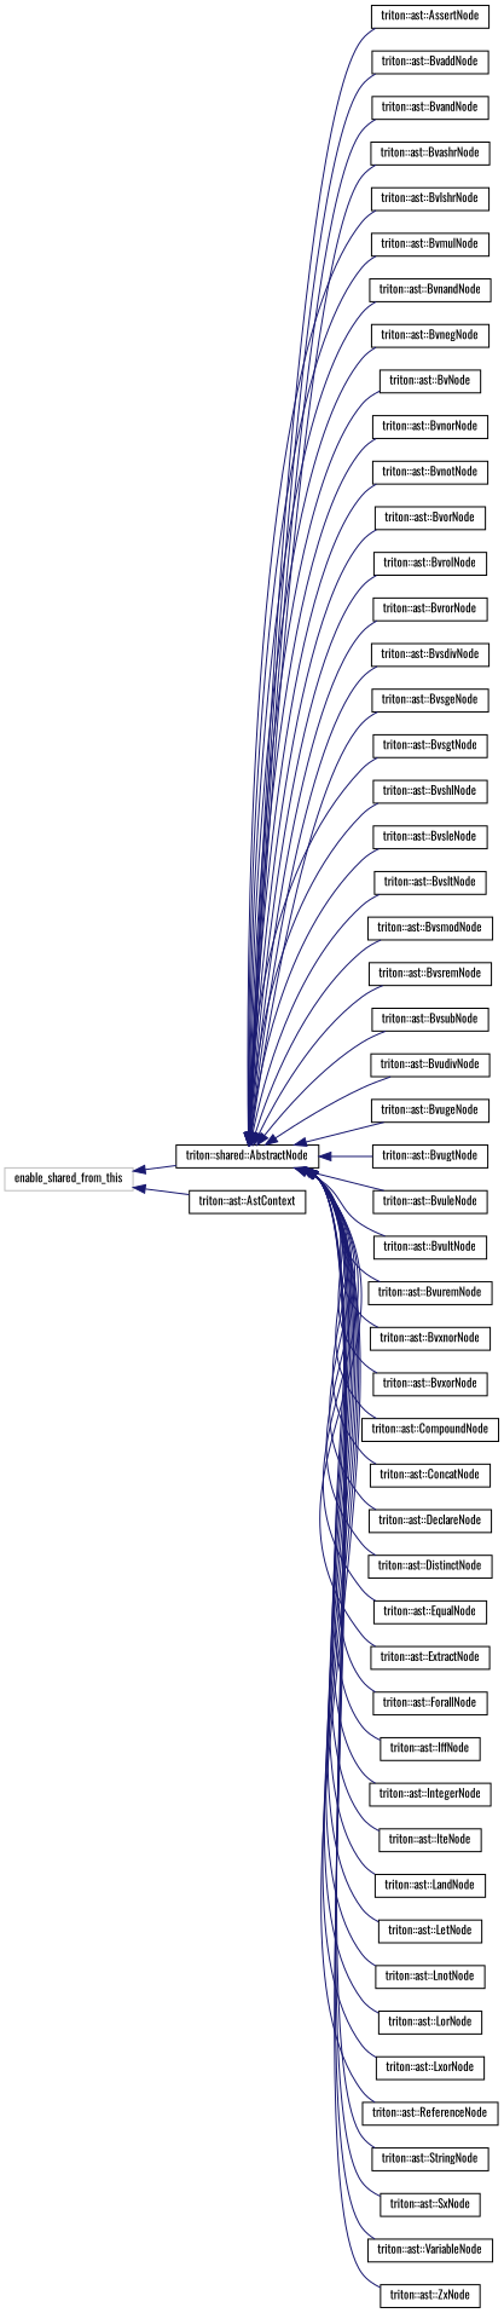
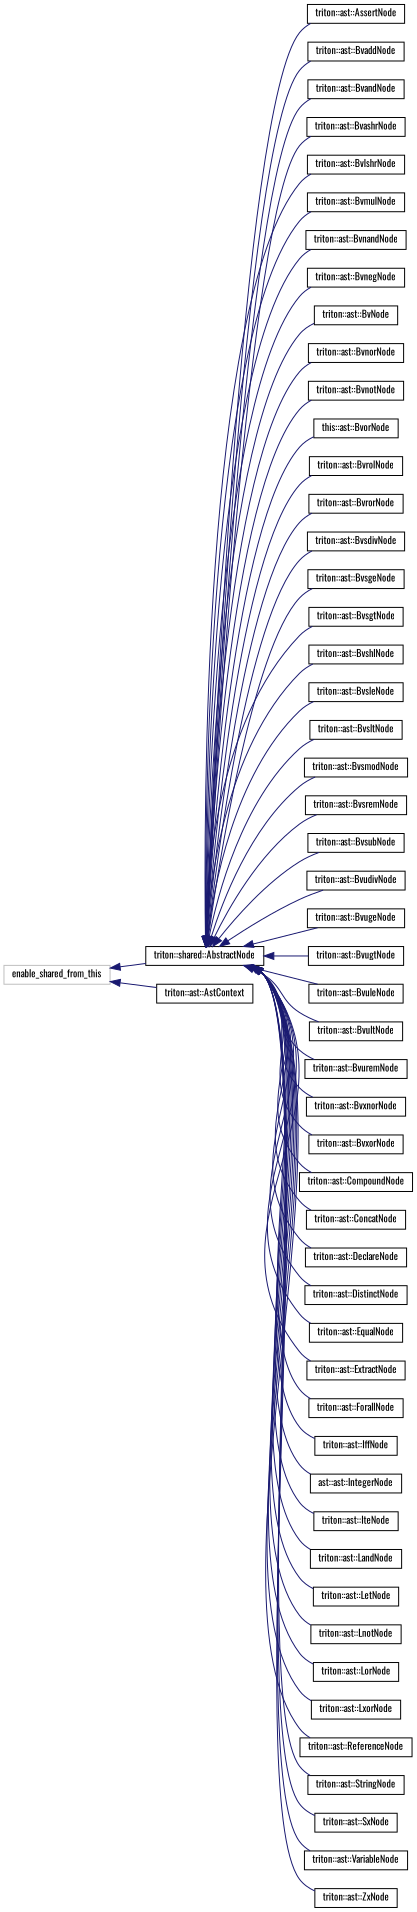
  digraph {
    fontname=Oswald
    rankdir=LR
    node [color=black fillcolor=white fontname=Oswald fontsize=10 shape=record style=filled]
    edge [color=midnightblue dir=back fontname=Oswald fontsize=10 labelfontname=Helvetica labelfontsize=10 style=solid]
    n1 [color=grey75 height=0.2 label=enable_shared_from_this width=0.4]
    n2 [height=0.2 label="triton::shared::AbstractNode" width=0.4]
    n3 [height=0.2 label="triton::ast::AstContext" width=0.4]
    n4 [height=0.2 label="triton::ast::AssertNode" width=0.4]
    n5 [height=0.2 label="triton::ast::BvaddNode" width=0.4]
    n6 [height=0.2 label="triton::ast::BvandNode" width=0.4]
    n7 [height=0.2 label="triton::ast::BvashrNode" width=0.4]
    n8 [height=0.2 label="triton::ast::BvlshrNode" width=0.4]
    n9 [height=0.2 label="triton::ast::BvmulNode" width=0.4]
    n10 [height=0.2 label="triton::ast::BvnandNode" width=0.4]
    n11 [height=0.2 label="triton::ast::BvnegNode" width=0.4]
    n12 [height=0.2 label="triton::ast::BvNode" width=0.4]
    n13 [height=0.2 label="triton::ast::BvnorNode" width=0.4]
    n14 [height=0.2 label="triton::ast::BvnotNode" width=0.4]
-   n15 [height=0.2 label="triton::ast::BvorNode" width=0.4]
+   n15 [height=0.2 label="this::ast::BvorNode" width=0.4]
    n16 [height=0.2 label="triton::ast::BvrolNode" width=0.4]
    n17 [height=0.2 label="triton::ast::BvrorNode" width=0.4]
    n18 [height=0.2 label="triton::ast::BvsdivNode" width=0.4]
    n19 [height=0.2 label="triton::ast::BvsgeNode" width=0.4]
    n20 [height=0.2 label="triton::ast::BvsgtNode" width=0.4]
    n21 [height=0.2 label="triton::ast::BvshlNode" width=0.4]
    n22 [height=0.2 label="triton::ast::BvsleNode" width=0.4]
    n23 [height=0.2 label="triton::ast::BvsltNode" width=0.4]
    n24 [height=0.2 label="triton::ast::BvsmodNode" width=0.4]
    n25 [height=0.2 label="triton::ast::BvsremNode" width=0.4]
    n26 [height=0.2 label="triton::ast::BvsubNode" width=0.4]
    n27 [height=0.2 label="triton::ast::BvudivNode" width=0.4]
    n28 [height=0.2 label="triton::ast::BvugeNode" width=0.4]
    n29 [height=0.2 label="triton::ast::BvugtNode" width=0.4]
    n30 [height=0.2 label="triton::ast::BvuleNode" width=0.4]
    n31 [height=0.2 label="triton::ast::BvultNode" width=0.4]
    n32 [height=0.2 label="triton::ast::BvuremNode" width=0.4]
    n33 [height=0.2 label="triton::ast::BvxnorNode" width=0.4]
    n34 [height=0.2 label="triton::ast::BvxorNode" width=0.4]
    n35 [height=0.2 label="triton::ast::CompoundNode" width=0.4]
    n36 [height=0.2 label="triton::ast::ConcatNode" width=0.4]
    n37 [height=0.2 label="triton::ast::DeclareNode" width=0.4]
    n38 [height=0.2 label="triton::ast::DistinctNode" width=0.4]
    n39 [height=0.2 label="triton::ast::EqualNode" width=0.4]
    n40 [height=0.2 label="triton::ast::ExtractNode" width=0.4]
    n41 [height=0.2 label="triton::ast::ForallNode" width=0.4]
    n42 [height=0.2 label="triton::ast::IffNode" width=0.4]
-   n43 [height=0.2 label="triton::ast::IntegerNode" width=0.4]
+   n43 [height=0.2 label="ast::ast::IntegerNode" width=0.4]
    n44 [height=0.2 label="triton::ast::IteNode" width=0.4]
    n45 [height=0.2 label="triton::ast::LandNode" width=0.4]
    n46 [height=0.2 label="triton::ast::LetNode" width=0.4]
    n47 [height=0.2 label="triton::ast::LnotNode" width=0.4]
    n48 [height=0.2 label="triton::ast::LorNode" width=0.4]
    n49 [height=0.2 label="triton::ast::LxorNode" width=0.4]
    n50 [height=0.2 label="triton::ast::ReferenceNode" width=0.4]
    n51 [height=0.2 label="triton::ast::StringNode" width=0.4]
    n52 [height=0.2 label="triton::ast::SxNode" width=0.4]
    n53 [height=0.2 label="triton::ast::VariableNode" width=0.4]
    n54 [height=0.2 label="triton::ast::ZxNode" width=0.4]
    n1 -> n2
    n1 -> n3
    n2 -> n4
    n2 -> n5
    n2 -> n6
    n2 -> n7
    n2 -> n8
    n2 -> n9
    n2 -> n10
    n2 -> n11
    n2 -> n12
    n2 -> n13
    n2 -> n14
    n2 -> n15
    n2 -> n16
    n2 -> n17
    n2 -> n18
    n2 -> n19
    n2 -> n20
    n2 -> n21
    n2 -> n22
    n2 -> n23
    n2 -> n24
    n2 -> n25
    n2 -> n26
    n2 -> n27
    n2 -> n28
    n2 -> n29
    n2 -> n30
    n2 -> n31
    n2 -> n32
    n2 -> n33
    n2 -> n34
    n2 -> n35
    n2 -> n36
    n2 -> n37
    n2 -> n38
    n2 -> n39
    n2 -> n40
    n2 -> n41
    n2 -> n42
    n2 -> n43
    n2 -> n44
    n2 -> n45
    n2 -> n46
    n2 -> n47
    n2 -> n48
    n2 -> n49
    n2 -> n50
    n2 -> n51
    n2 -> n52
    n2 -> n53
    n2 -> n54
  }
